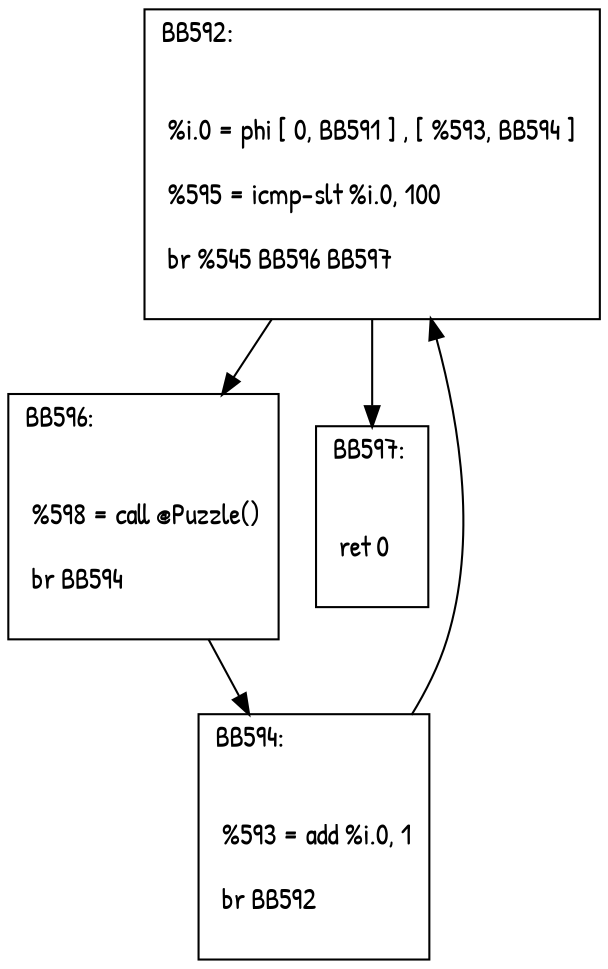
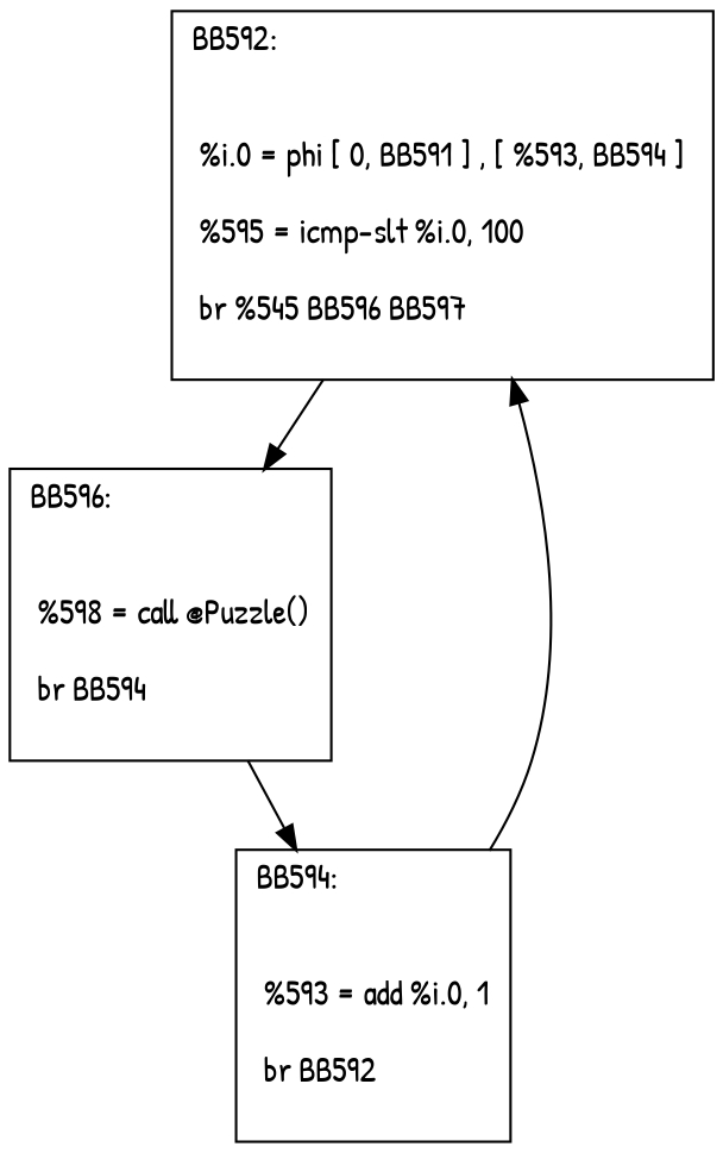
  digraph {
    fontname="Patrick Hand"
    node [fontname="Patrick Hand" shape=record]
    edge [fontname="Patrick Hand"]
    n1 [label="{BB592:\l\l\n             %i.0 = phi [ 0, BB591 ] , [ %593, BB594 ] \l\n             %595 = icmp-slt %i.0, 100\l\n             br %545 BB596 BB597\l\n             }"]
    n2 [label="{BB596:\l\l\n             %598 = call @Puzzle()\l\n             br BB594\l\n             }"]
-   n3 [label="{BB597:\l\l\n             ret 0\l\n             }"]
    n4 [label="{BB594:\l\l\n             %593 = add %i.0, 1\l\n             br BB592\l\n             }"]
    n1 -> n2
-   n1 -> n3
    n2 -> n4
    n4 -> n1
  }
